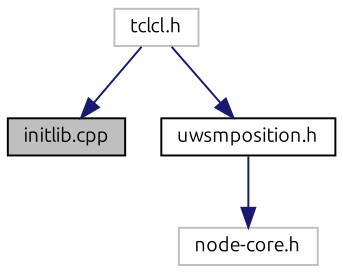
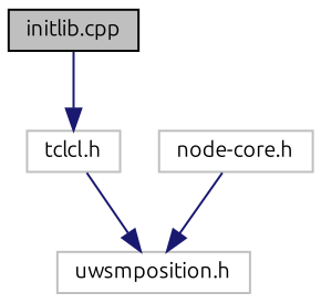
  digraph {
    fontname=Ubuntu
    node [color=black fillcolor=white fontname=Ubuntu fontsize=10 shape=record style=filled]
    edge [color=midnightblue fontname=Ubuntu fontsize=10 labelfontname=Helvetica labelfontsize=10 style=solid]
    n1 [fillcolor=grey75 fontcolor=black height=0.2 label="initlib.cpp" width=0.4]
    n2 [color=grey75 height=0.2 label="tclcl.h" width=0.4]
-   n3 [height=0.2 label="uwsmposition.h" width=0.4]
+   n3 [color=grey75 height=0.2 label="uwsmposition.h" width=0.4]
    n4 [color=grey75 height=0.2 label="node-core.h" width=0.4]
-   n2 -> n1
+   n1 -> n2
    n2 -> n3
-   n3 -> n4
+   n4 -> n3
  }
